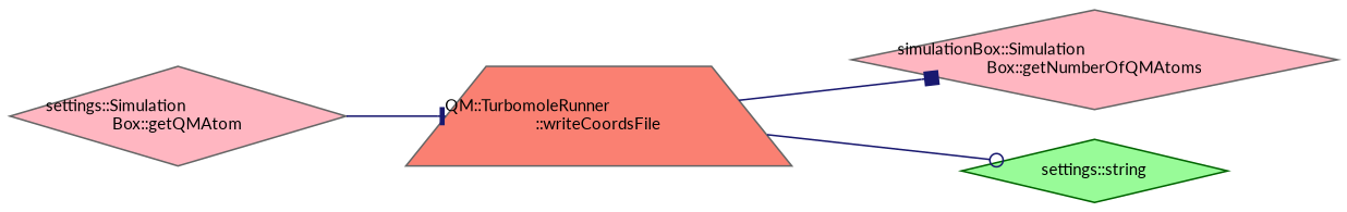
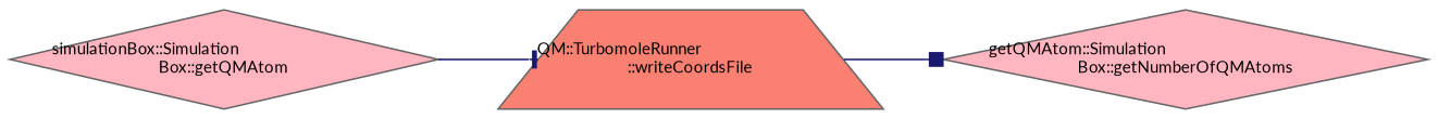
  digraph {
    fontname=Lato
    rankdir=LR
    node [color=gray40 fillcolor=lightpink fontname=Lato fontsize=10 shape=diamond style=filled]
    edge [color=midnightblue fontname=Lato fontsize=10 labelfontname=Helvetica labelfontsize=10 style=solid]
    n1 [fillcolor=salmon fontcolor=black height=0.2 label="QM::TurbomoleRunner\l::writeCoordsFile" shape=trapezium width=0.4]
-   n2 [height=0.2 label="simulationBox::Simulation\lBox::getNumberOfQMAtoms" width=0.4]
-   n3 [color=darkgreen fillcolor=palegreen height=0.2 label="settings::string" width=0.4]
-   n4 [height=0.2 label="settings::Simulation\lBox::getQMAtom" width=0.4]
+   n2 [height=0.2 label="getQMAtom::Simulation\lBox::getNumberOfQMAtoms" width=0.4]
+   n4 [height=0.2 label="simulationBox::Simulation\lBox::getQMAtom" width=0.4]
    n1 -> n2 [arrowhead=box]
-   n1 -> n3 [arrowhead=odot]
    n4 -> n1 [arrowhead=tee]
  }
